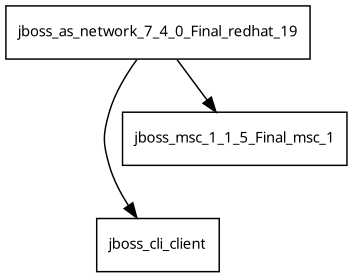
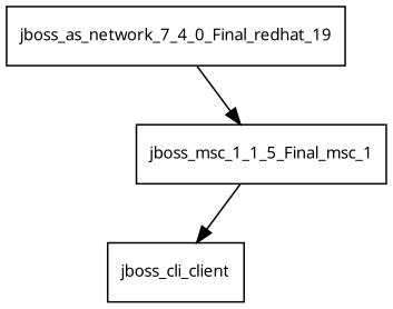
  digraph {
    fontname="Noto Sans"
    node [fontname="Noto Sans" fontsize=10.0 shape=box]
    edge [fontname="Noto Sans"]
    jboss_as_network_7_4_0_Final_redhat_19
    jboss_cli_client
    n3 [label=jboss_msc_1_1_5_Final_msc_1]
-   jboss_as_network_7_4_0_Final_redhat_19 -> jboss_cli_client
+   n3 -> jboss_cli_client
    jboss_as_network_7_4_0_Final_redhat_19 -> n3
  }
